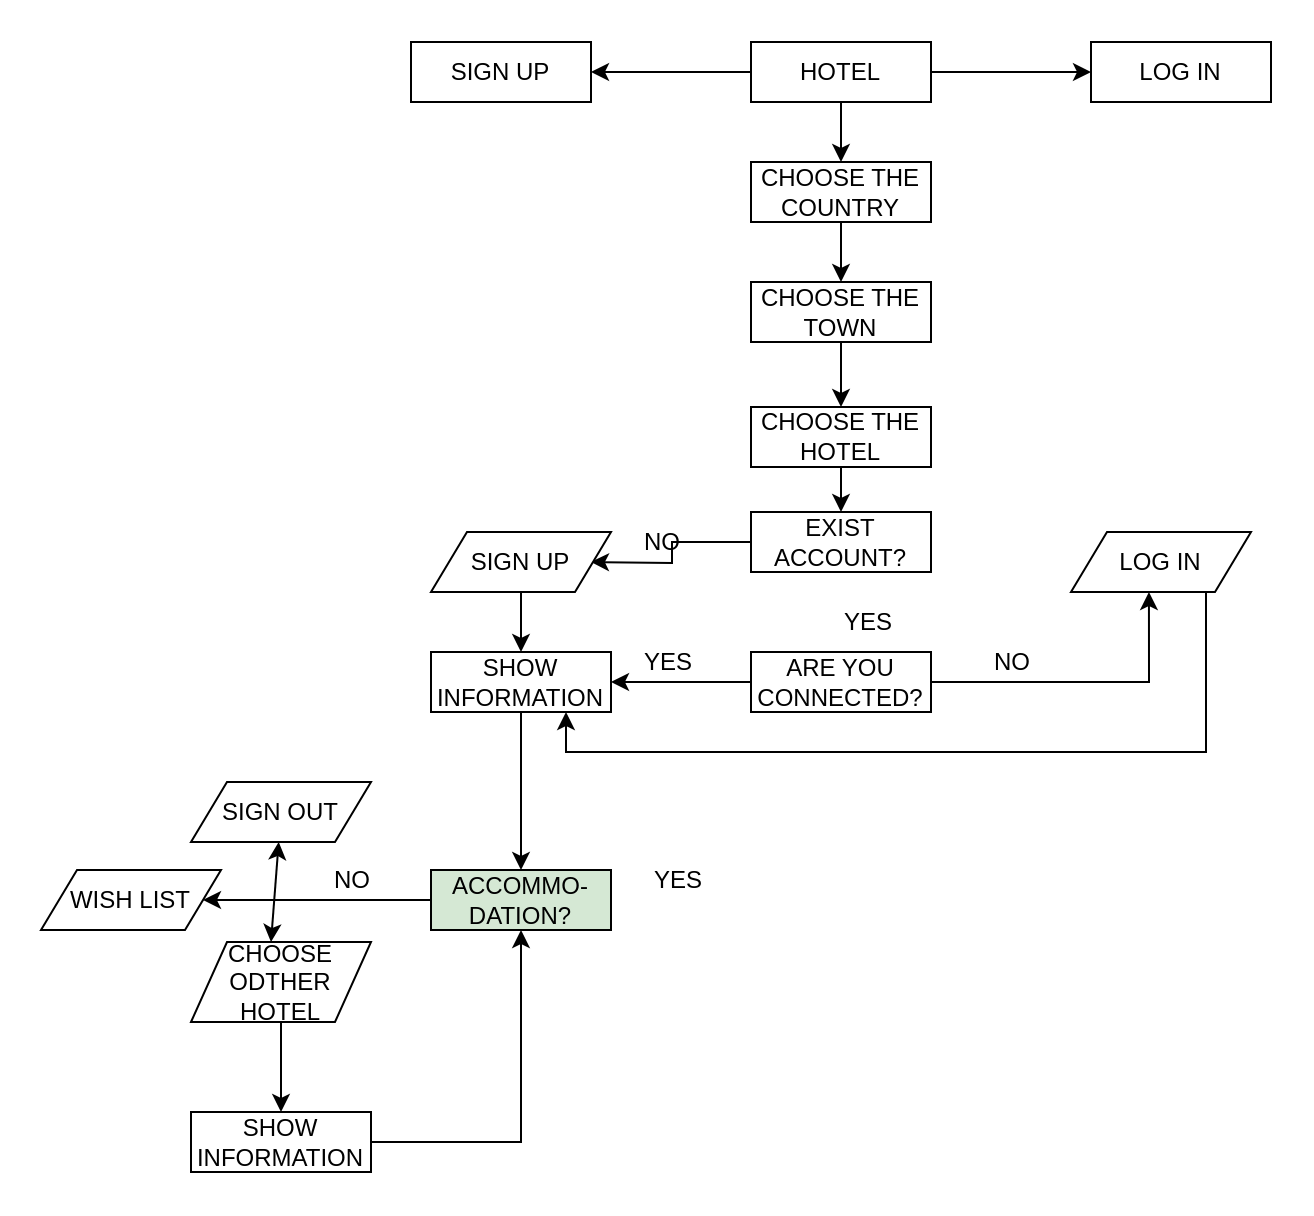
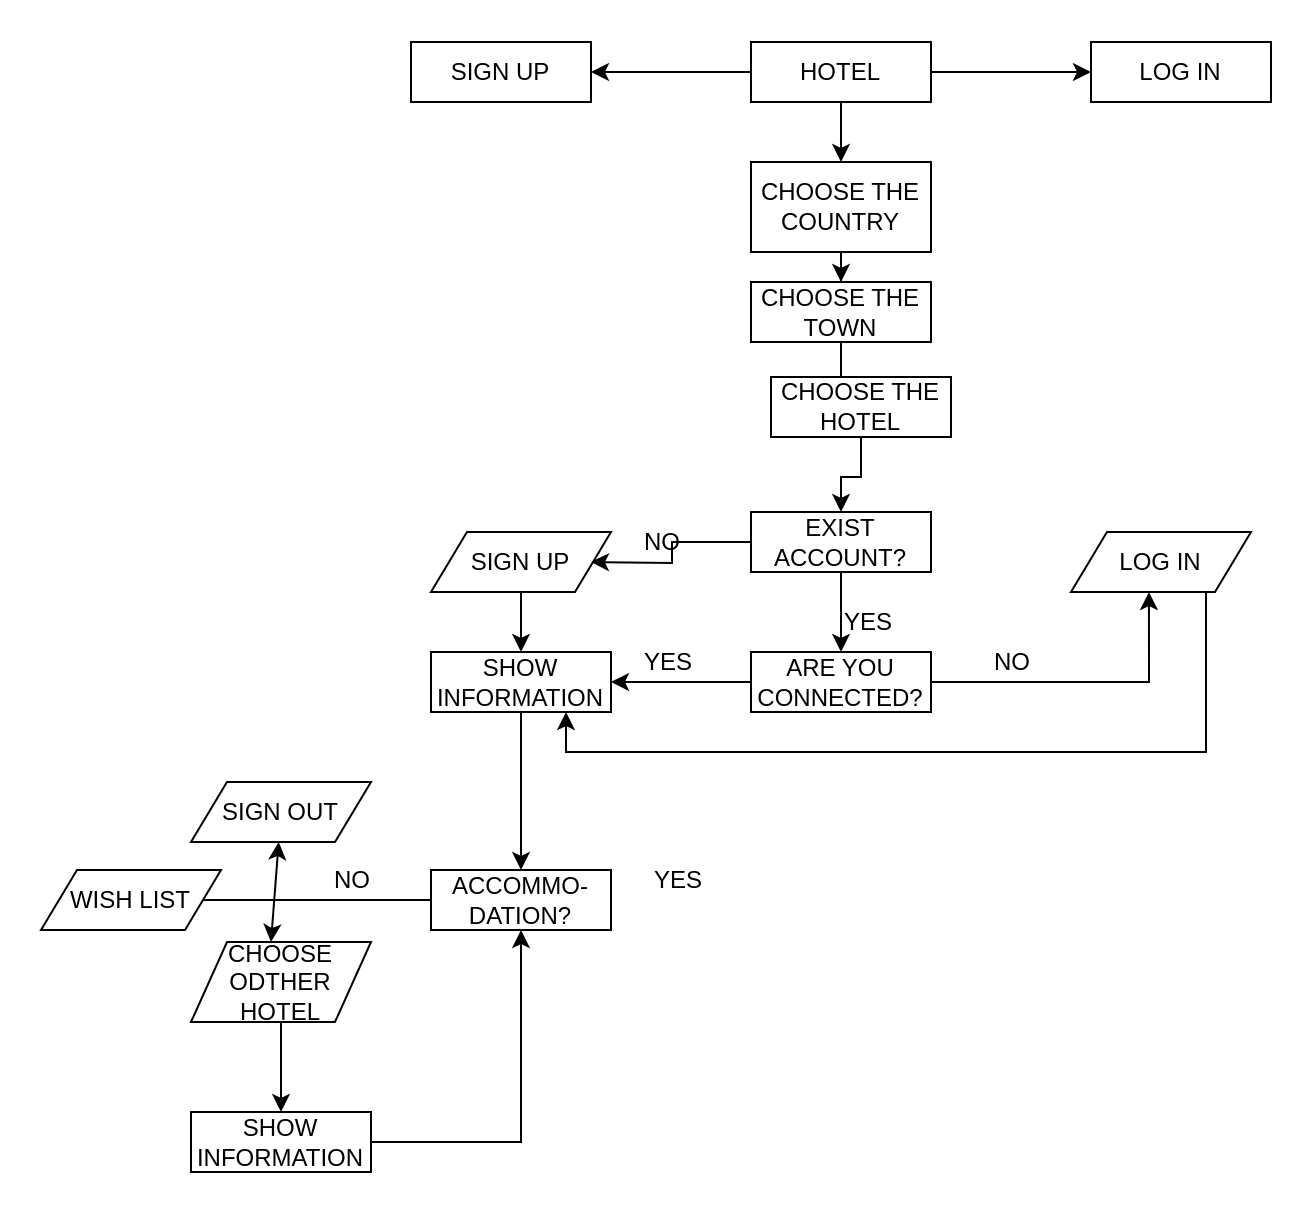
  <mxCell id="0" />
  <mxCell id="1" parent="0" />
  <mxCell id="2" value="" style="edgeStyle=orthogonalEdgeStyle;rounded=0;orthogonalLoop=1;jettySize=auto;html=1;" edge="1" parent="1" source="5" target="9"><mxGeometry relative="1" as="geometry" /></mxCell>
  <mxCell id="3" value="" style="edgeStyle=orthogonalEdgeStyle;rounded=0;orthogonalLoop=1;jettySize=auto;html=1;" edge="1" parent="1" source="5" target="7"><mxGeometry relative="1" as="geometry" /></mxCell>
  <mxCell id="4" value="" style="edgeStyle=orthogonalEdgeStyle;rounded=0;orthogonalLoop=1;jettySize=auto;html=1;" edge="1" parent="1" source="5" target="6"><mxGeometry relative="1" as="geometry" /></mxCell>
  <mxCell id="5" value="HOTEL" style="rounded=0;whiteSpace=wrap;html=1;" vertex="1" parent="1"><mxGeometry x="375" y="20.5" width="90" height="30" as="geometry" /></mxCell>
  <mxCell id="6" value="SIGN UP" style="rounded=0;whiteSpace=wrap;html=1;" vertex="1" parent="1"><mxGeometry x="205" y="20.5" width="90" height="30" as="geometry" /></mxCell>
  <mxCell id="7" value="LOG IN" style="rounded=0;whiteSpace=wrap;html=1;" vertex="1" parent="1"><mxGeometry x="545" y="20.5" width="90" height="30" as="geometry" /></mxCell>
  <mxCell id="8" value="" style="edgeStyle=orthogonalEdgeStyle;rounded=0;orthogonalLoop=1;jettySize=auto;html=1;" edge="1" parent="1" source="9" target="11"><mxGeometry relative="1" as="geometry" /></mxCell>
- <mxCell id="9" value="CHOOSE THE COUNTRY" style="rounded=0;whiteSpace=wrap;html=1;" vertex="1" parent="1"><mxGeometry x="375" y="80.5" width="90" height="30" as="geometry" /></mxCell>
+ <mxCell id="9" value="CHOOSE THE COUNTRY" style="rounded=0;whiteSpace=wrap;html=1;" vertex="1" parent="1"><mxGeometry x="375" y="80.5" width="90" height="45" as="geometry" /></mxCell>
  <mxCell id="10" value="" style="edgeStyle=orthogonalEdgeStyle;rounded=0;orthogonalLoop=1;jettySize=auto;html=1;" edge="1" parent="1" source="11" target="13"><mxGeometry relative="1" as="geometry" /></mxCell>
  <mxCell id="11" value="CHOOSE THE TOWN" style="rounded=0;whiteSpace=wrap;html=1;" vertex="1" parent="1"><mxGeometry x="375" y="140.5" width="90" height="30" as="geometry" /></mxCell>
  <mxCell id="12" value="" style="edgeStyle=orthogonalEdgeStyle;rounded=0;orthogonalLoop=1;jettySize=auto;html=1;" edge="1" parent="1" source="13" target="16"><mxGeometry relative="1" as="geometry" /></mxCell>
- <mxCell id="13" value="CHOOSE THE HOTEL" style="rounded=0;whiteSpace=wrap;html=1;" vertex="1" parent="1"><mxGeometry x="375" y="203" width="90" height="30" as="geometry" /></mxCell>
+ <mxCell id="13" value="CHOOSE THE HOTEL" style="rounded=0;whiteSpace=wrap;html=1;" vertex="1" parent="1"><mxGeometry x="385" y="188" width="90" height="30" as="geometry" /></mxCell>
+ <mxCell id="14" value="" style="edgeStyle=orthogonalEdgeStyle;rounded=0;orthogonalLoop=1;jettySize=auto;html=1;" edge="1" parent="1" source="16" target="19"><mxGeometry relative="1" as="geometry" /></mxCell>
  <mxCell id="15" value="" style="edgeStyle=orthogonalEdgeStyle;rounded=0;orthogonalLoop=1;jettySize=auto;html=1;" edge="1" parent="1" source="16"><mxGeometry relative="1" as="geometry"><mxPoint x="295" y="280.5" as="targetPoint" /></mxGeometry></mxCell>
  <mxCell id="16" value="EXIST ACCOUNT?" style="rounded=0;whiteSpace=wrap;html=1;" vertex="1" parent="1"><mxGeometry x="375" y="255.5" width="90" height="30" as="geometry" /></mxCell>
  <mxCell id="17" style="edgeStyle=orthogonalEdgeStyle;rounded=0;orthogonalLoop=1;jettySize=auto;html=1;exitX=1;exitY=0.5;exitDx=0;exitDy=0;entryX=0.433;entryY=1;entryDx=0;entryDy=0;entryPerimeter=0;" edge="1" parent="1" source="19" target="21"><mxGeometry relative="1" as="geometry" /></mxCell>
  <mxCell id="18" style="edgeStyle=orthogonalEdgeStyle;rounded=0;orthogonalLoop=1;jettySize=auto;html=1;exitX=0;exitY=0.5;exitDx=0;exitDy=0;entryX=1;entryY=0.5;entryDx=0;entryDy=0;" edge="1" parent="1" source="19" target="25"><mxGeometry relative="1" as="geometry" /></mxCell>
  <mxCell id="19" value="ARE YOU CONNECTED?" style="rounded=0;whiteSpace=wrap;html=1;" vertex="1" parent="1"><mxGeometry x="375" y="325.5" width="90" height="30" as="geometry" /></mxCell>
  <mxCell id="20" style="edgeStyle=orthogonalEdgeStyle;rounded=0;orthogonalLoop=1;jettySize=auto;html=1;exitX=0.75;exitY=1;exitDx=0;exitDy=0;entryX=0.75;entryY=1;entryDx=0;entryDy=0;" edge="1" parent="1" source="21" target="25"><mxGeometry relative="1" as="geometry" /></mxCell>
  <mxCell id="21" value="LOG IN" style="shape=parallelogram;perimeter=parallelogramPerimeter;whiteSpace=wrap;html=1;" vertex="1" parent="1"><mxGeometry x="535" y="265.5" width="90" height="30" as="geometry" /></mxCell>
  <mxCell id="22" style="edgeStyle=orthogonalEdgeStyle;rounded=0;orthogonalLoop=1;jettySize=auto;html=1;exitX=0.5;exitY=1;exitDx=0;exitDy=0;entryX=0.5;entryY=0;entryDx=0;entryDy=0;" edge="1" parent="1" source="23" target="25"><mxGeometry relative="1" as="geometry" /></mxCell>
  <mxCell id="23" value="SIGN UP" style="shape=parallelogram;perimeter=parallelogramPerimeter;whiteSpace=wrap;html=1;" vertex="1" parent="1"><mxGeometry x="215" y="265.5" width="90" height="30" as="geometry" /></mxCell>
  <mxCell id="24" value="" style="edgeStyle=orthogonalEdgeStyle;rounded=0;orthogonalLoop=1;jettySize=auto;html=1;" edge="1" parent="1" source="25" target="27"><mxGeometry relative="1" as="geometry" /></mxCell>
  <mxCell id="25" value="SHOW INFORMATION" style="rounded=0;whiteSpace=wrap;html=1;" vertex="1" parent="1"><mxGeometry x="215" y="325.5" width="90" height="30" as="geometry" /></mxCell>
- <mxCell id="26" value="" style="edgeStyle=orthogonalEdgeStyle;rounded=0;orthogonalLoop=1;jettySize=auto;html=1;entryX=1;entryY=0.5;entryDx=0;entryDy=0;" edge="1" parent="1" source="27" target="28"><mxGeometry relative="1" as="geometry"><mxPoint x="135" y="415.5" as="targetPoint" /></mxGeometry></mxCell>
- <mxCell id="27" value="&lt;font style=&quot;font-size: 12px&quot;&gt;&lt;font&gt;ACCOMMO-DATION&lt;/font&gt;?&lt;/font&gt;" style="rounded=0;whiteSpace=wrap;html=1;fillColor=#d5e8d4;" vertex="1" parent="1"><mxGeometry x="215" y="434.5" width="90" height="30" as="geometry" /></mxCell>
+ <mxCell id="26" value="" style="edgeStyle=orthogonalEdgeStyle;rounded=0;orthogonalLoop=1;jettySize=auto;html=1;entryX=1;entryY=0.5;entryDx=0;entryDy=0;endArrow=none;" edge="1" parent="1" source="27" target="28"><mxGeometry relative="1" as="geometry"><mxPoint x="135" y="415.5" as="targetPoint" /></mxGeometry></mxCell>
+ <mxCell id="27" value="&lt;font style=&quot;font-size: 12px&quot;&gt;&lt;font&gt;ACCOMMO-DATION&lt;/font&gt;?&lt;/font&gt;" style="rounded=0;whiteSpace=wrap;html=1;" vertex="1" parent="1"><mxGeometry x="215" y="434.5" width="90" height="30" as="geometry" /></mxCell>
  <mxCell id="28" value="WISH LIST" style="shape=parallelogram;perimeter=parallelogramPerimeter;whiteSpace=wrap;html=1;" vertex="1" parent="1"><mxGeometry x="20" y="434.5" width="90" height="30" as="geometry" /></mxCell>
  <mxCell id="29" style="edgeStyle=orthogonalEdgeStyle;rounded=0;orthogonalLoop=1;jettySize=auto;html=1;exitX=0.5;exitY=1;exitDx=0;exitDy=0;entryX=0.5;entryY=0;entryDx=0;entryDy=0;" edge="1" parent="1" source="30" target="32"><mxGeometry relative="1" as="geometry" /></mxCell>
  <mxCell id="30" value="CHOOSE ODTHER HOTEL" style="shape=parallelogram;perimeter=parallelogramPerimeter;whiteSpace=wrap;html=1;" vertex="1" parent="1"><mxGeometry x="95" y="470.5" width="90" height="40" as="geometry" /></mxCell>
  <mxCell id="31" style="edgeStyle=orthogonalEdgeStyle;rounded=0;orthogonalLoop=1;jettySize=auto;html=1;exitX=1;exitY=0.5;exitDx=0;exitDy=0;entryX=0.5;entryY=1;entryDx=0;entryDy=0;" edge="1" parent="1" source="32" target="27"><mxGeometry relative="1" as="geometry"><mxPoint x="260" y="470.5" as="targetPoint" /></mxGeometry></mxCell>
  <mxCell id="32" value="SHOW INFORMATION" style="rounded=0;whiteSpace=wrap;html=1;" vertex="1" parent="1"><mxGeometry x="95" y="555.5" width="90" height="30" as="geometry" /></mxCell>
  <mxCell id="33" value="NO" style="text;html=1;resizable=0;points=[];autosize=1;align=left;verticalAlign=top;spacingTop=-4;" vertex="1" parent="1"><mxGeometry x="495" y="320.5" width="30" height="20" as="geometry" /></mxCell>
  <mxCell id="34" value="SIGN OUT" style="shape=parallelogram;perimeter=parallelogramPerimeter;whiteSpace=wrap;html=1;" vertex="1" parent="1"><mxGeometry x="95" y="390.5" width="90" height="30" as="geometry" /></mxCell>
  <mxCell id="35" value="" style="endArrow=classic;startArrow=classic;html=1;" edge="1" parent="1" target="34"><mxGeometry width="50" height="50" relative="1" as="geometry"><mxPoint x="135" y="470.5" as="sourcePoint" /><mxPoint x="135" y="360.5" as="targetPoint" /></mxGeometry></mxCell>
  <mxCell id="36" value="YES" style="text;html=1;resizable=0;points=[];autosize=1;align=left;verticalAlign=top;spacingTop=-4;" vertex="1" parent="1"><mxGeometry x="320" y="320.5" width="40" height="20" as="geometry" /></mxCell>
  <mxCell id="37" value="YES" style="text;html=1;resizable=0;points=[];autosize=1;align=left;verticalAlign=top;spacingTop=-4;" vertex="1" parent="1"><mxGeometry x="325" y="429.5" width="40" height="20" as="geometry" /></mxCell>
  <mxCell id="38" value="NO" style="text;html=1;resizable=0;points=[];autosize=1;align=left;verticalAlign=top;spacingTop=-4;" vertex="1" parent="1"><mxGeometry x="165" y="429.5" width="30" height="20" as="geometry" /></mxCell>
  <mxCell id="39" value="NO" style="text;html=1;resizable=0;points=[];autosize=1;align=left;verticalAlign=top;spacingTop=-4;" vertex="1" parent="1"><mxGeometry x="320" y="260.5" width="30" height="20" as="geometry" /></mxCell>
  <mxCell id="40" value="YES" style="text;html=1;resizable=0;points=[];autosize=1;align=left;verticalAlign=top;spacingTop=-4;" vertex="1" parent="1"><mxGeometry x="420" y="300.5" width="40" height="20" as="geometry" /></mxCell>
